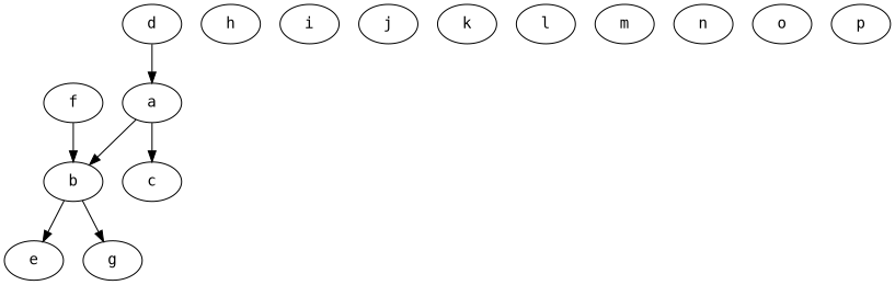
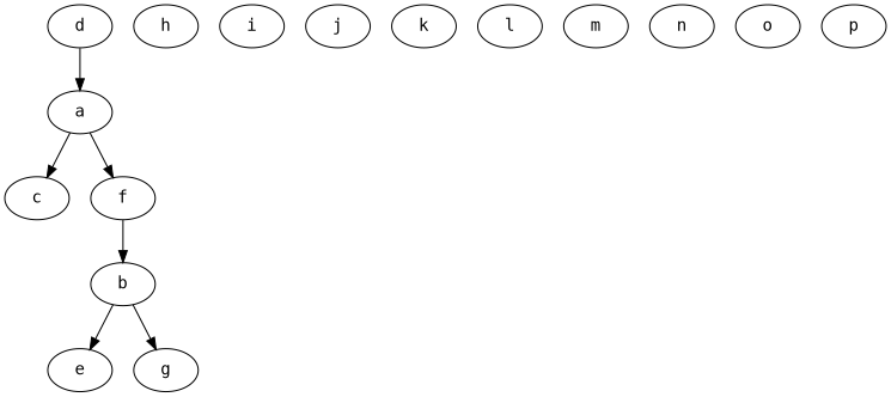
  digraph {
    fontname="DejaVu Sans Mono"
    node [Weight=6 fontname="DejaVu Sans Mono"]
    edge [Weight=11 fontname="DejaVu Sans Mono"]
    b
    a [Weight=5]
    c [Weight=5]
    e [Weight=4]
    g [Weight=8]
    d
    f [Weight=7]
    h [Weight=9]
    i [Weight=10]
    j [Weight=11]
    k [Weight=12]
    l [Weight=13]
    m [Weight=14]
    n [Weight=15]
    o [Weight=16]
    p [Weight=17]
    b -> e [Weight=19]
    b -> g [Weight=21]
-   a -> b [Weight=15]
+   a -> f [Weight=15]
    a -> c
    d -> a
    f -> b [Weight=4]
  }
